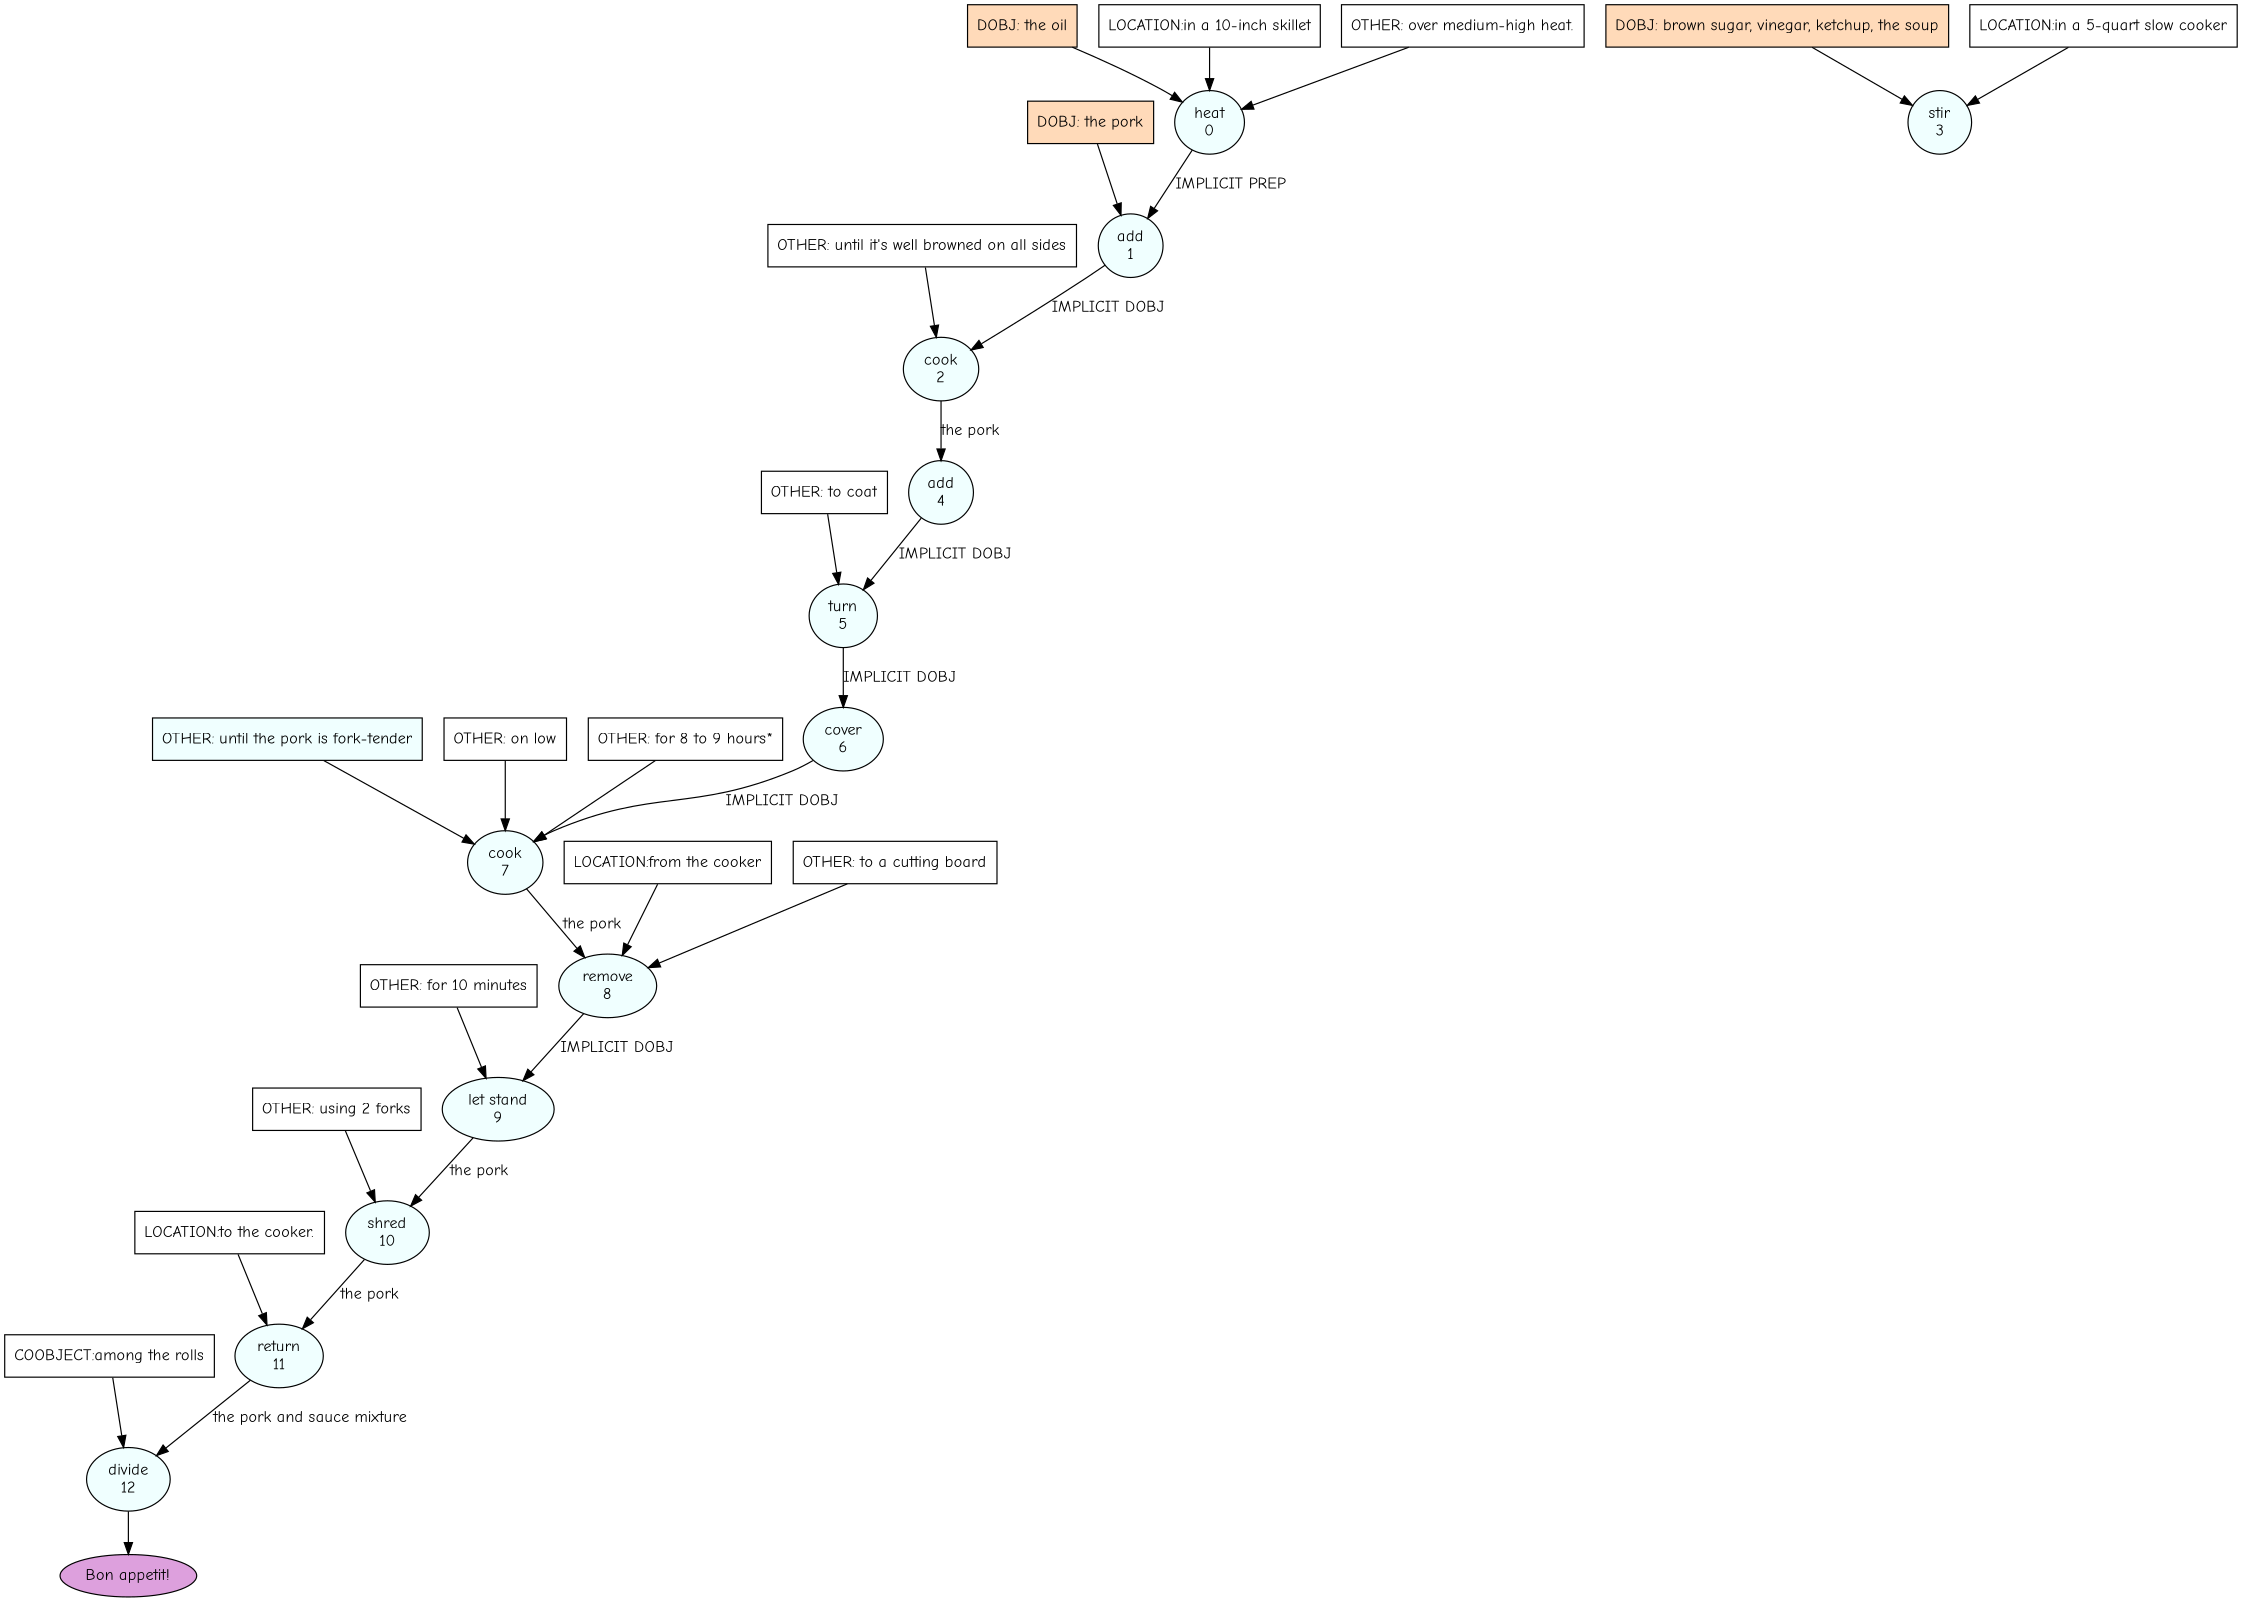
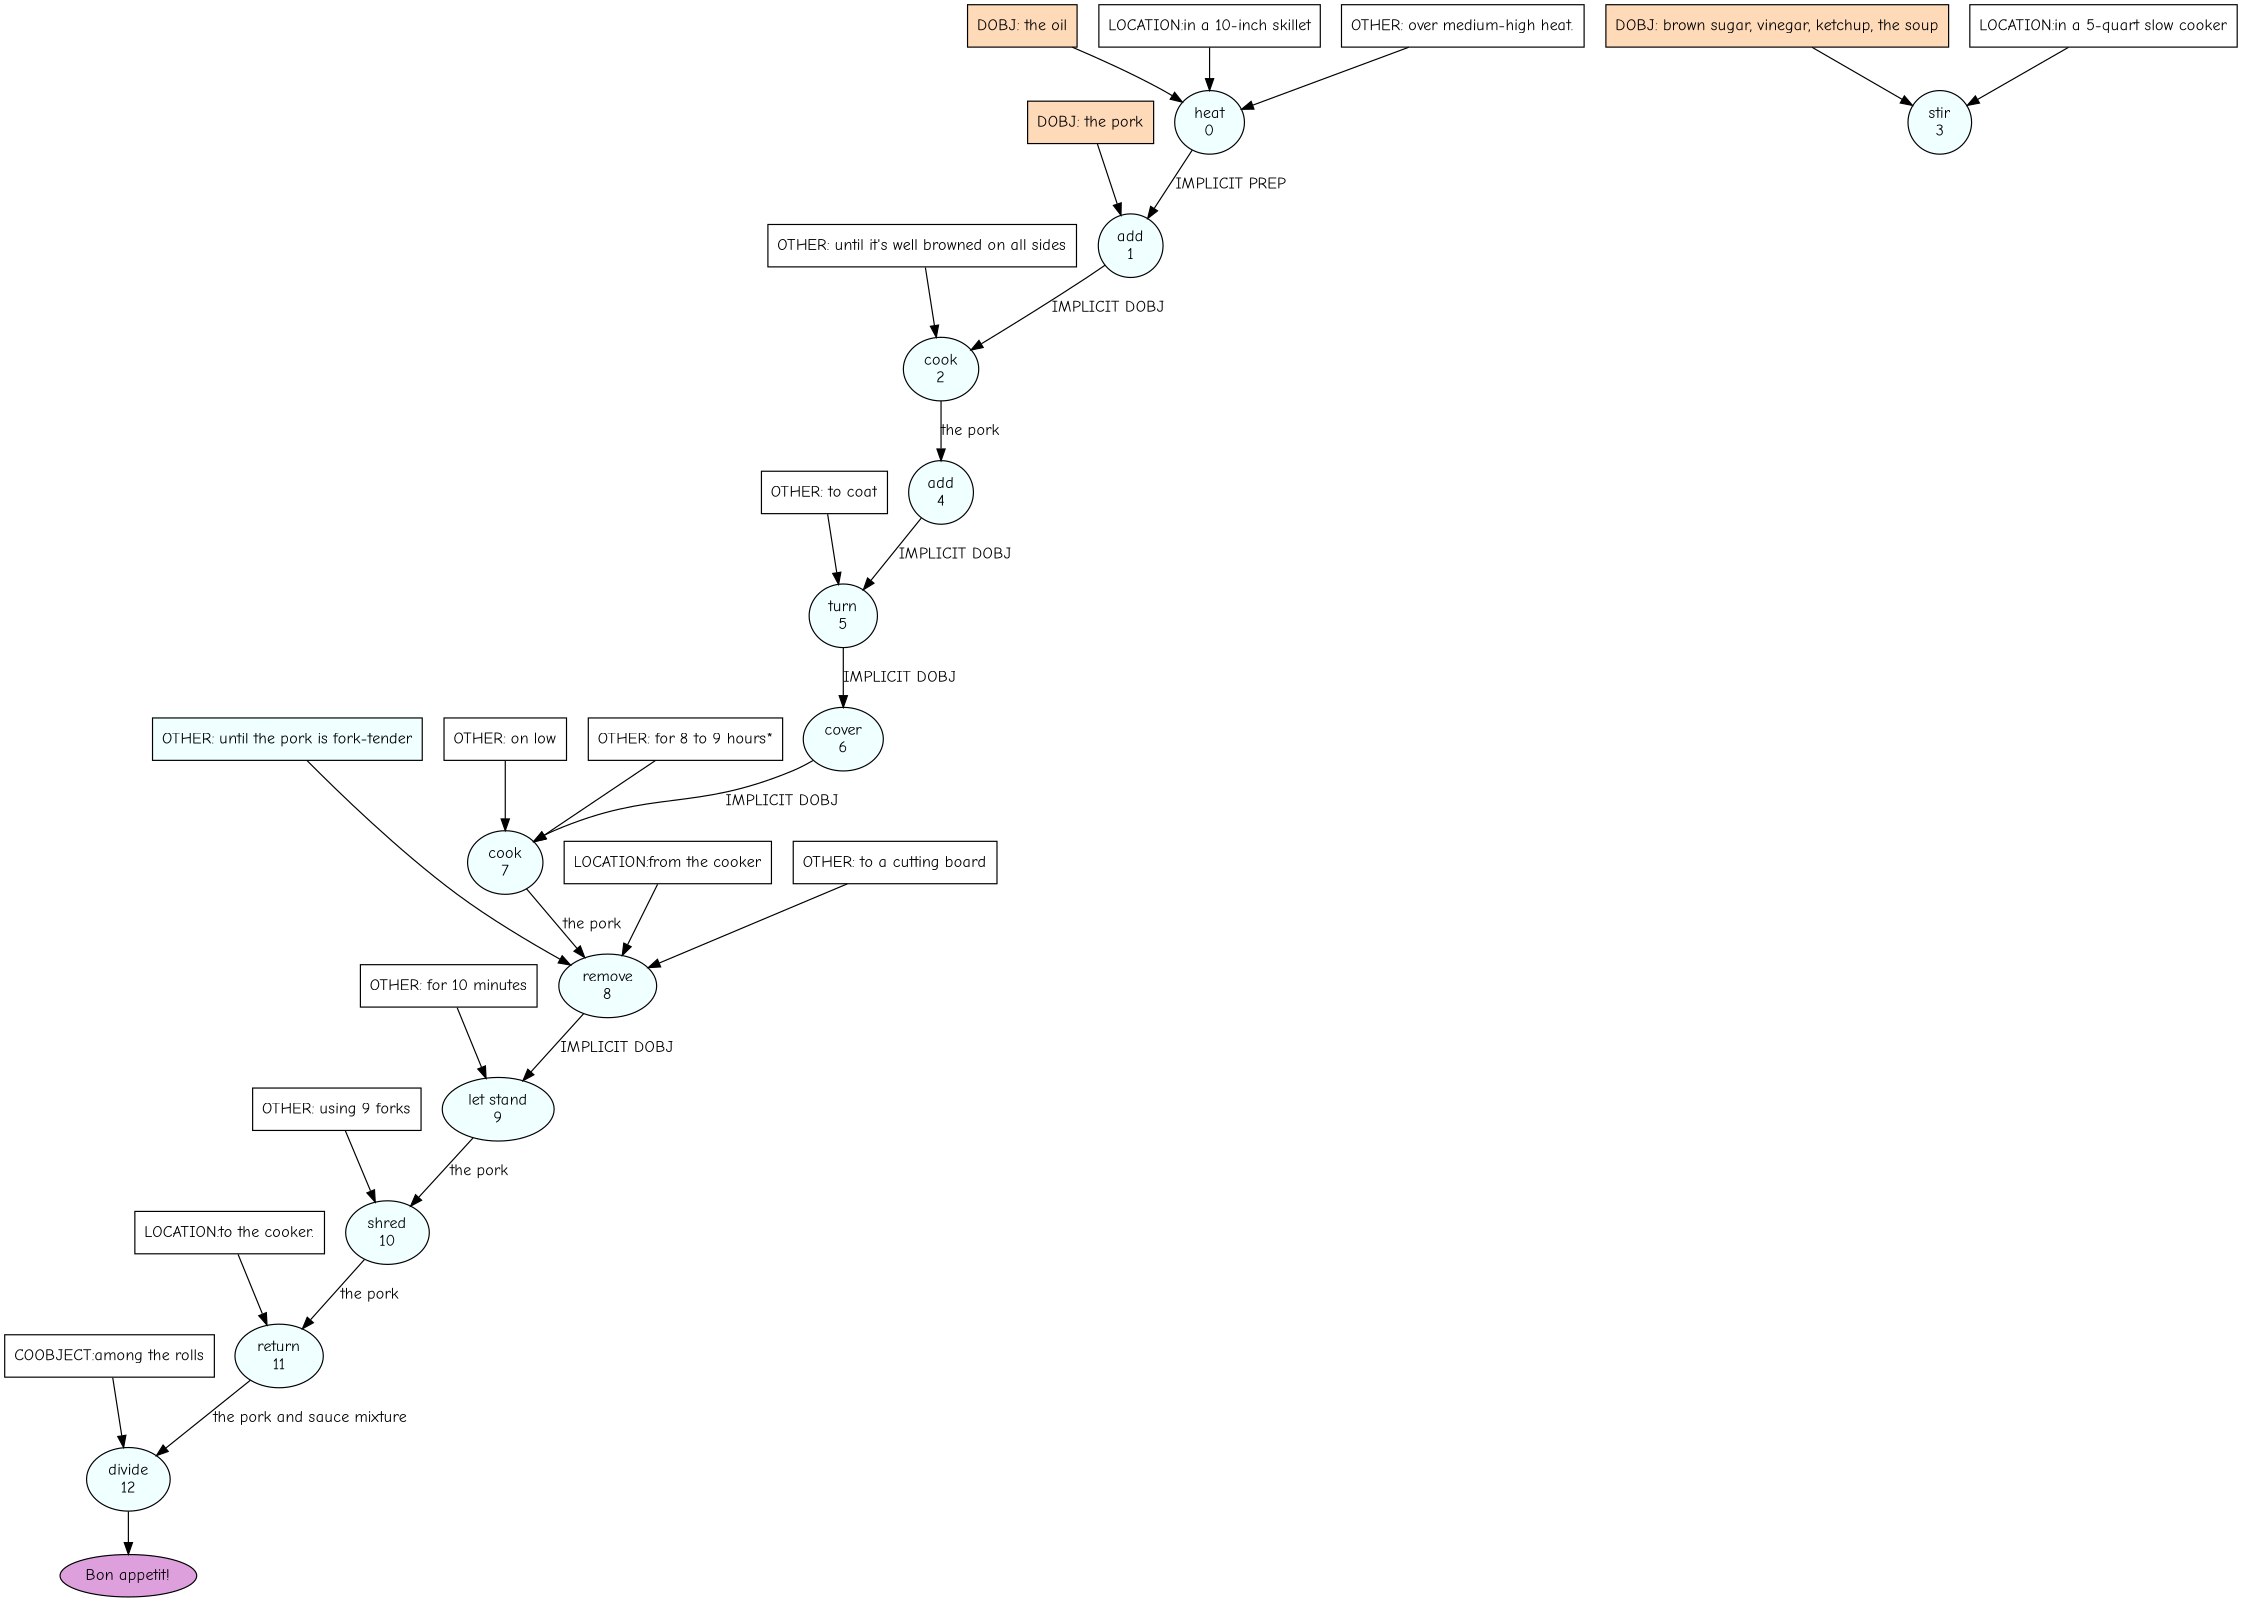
  digraph {
    fontname="Comic Neue"
    node [fillcolor=azure fontname="Comic Neue" shape=box style=filled]
    edge [fontname="Comic Neue"]
    n1 [label="heat\n0" shape=oval]
    n2 [label="add\n1" shape=oval]
    n3 [label="cook\n2" shape=oval]
    n4 [label="add\n4" shape=oval]
    n5 [label="turn\n5" shape=oval]
    n6 [label="stir\n3" shape=oval]
    n7 [label="cover\n6" shape=oval]
    n8 [label="cook\n7" shape=oval]
    n9 [label="remove\n8" shape=oval]
    n10 [label="let stand\n9" shape=oval]
    n11 [label="shred\n10" shape=oval]
    n12 [label="return\n11" shape=oval]
    n13 [label="divide\n12" shape=oval]
    n14 [fillcolor=plum label="Bon appetit!" shape=oval]
    n15 [fillcolor=peachpuff label="DOBJ: the oil"]
    n16 [fillcolor=white label="LOCATION:in a 10-inch skillet"]
    n17 [fillcolor=white label="OTHER: over medium-high heat."]
    n18 [fillcolor=peachpuff label="DOBJ: brown sugar, vinegar, ketchup, the soup"]
    n19 [fillcolor=white label="LOCATION:in a 5-quart slow cooker"]
    n20 [fillcolor=peachpuff label="DOBJ: the pork"]
    n21 [fillcolor=white label="OTHER: until it's well browned on all sides"]
    n22 [fillcolor=white label="OTHER: to coat"]
    n23 [fillcolor=white label="OTHER: on low"]
    n24 [fillcolor=white label="OTHER: for 8 to 9 hours*"]
    n25 [label="OTHER: until the pork is fork-tender"]
    n26 [fillcolor=white label="LOCATION:from the cooker"]
    n27 [fillcolor=white label="OTHER: to a cutting board"]
    n28 [fillcolor=white label="OTHER: for 10 minutes"]
-   n29 [fillcolor=white label="OTHER: using 2 forks"]
+   n29 [fillcolor=white label="OTHER: using 9 forks"]
    n30 [fillcolor=white label="LOCATION:to the cooker."]
    n31 [fillcolor=white label="COOBJECT:among the rolls"]
    n1 -> n2 [label="IMPLICIT PREP"]
    n2 -> n3 [label="IMPLICIT DOBJ"]
    n3 -> n4 [label="the pork"]
    n4 -> n5 [label="IMPLICIT DOBJ"]
    n5 -> n7 [label="IMPLICIT DOBJ"]
    n7 -> n8 [label="IMPLICIT DOBJ"]
    n8 -> n9 [label="the pork"]
    n9 -> n10 [label="IMPLICIT DOBJ"]
    n10 -> n11 [label="the pork"]
    n11 -> n12 [label="the pork"]
    n12 -> n13 [label="the pork and sauce mixture"]
    n13 -> n14
    n15 -> n1
    n16 -> n1
    n17 -> n1
    n18 -> n6
    n19 -> n6
    n20 -> n2
    n21 -> n3
    n22 -> n5
    n23 -> n8
    n24 -> n8
-   n25 -> n8
+   n25 -> n9
    n26 -> n9
    n27 -> n9
    n28 -> n10
    n29 -> n11
    n30 -> n12
    n31 -> n13
  }
